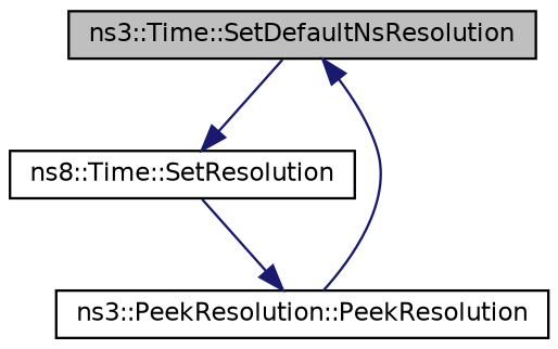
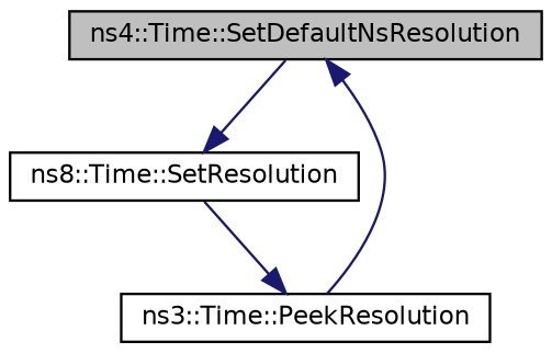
  digraph {
    rankdir=TB
    node [color=black fillcolor=white fontname=Helvetica fontsize=10 shape=record style=filled]
    edge [color=midnightblue fontname=Helvetica fontsize=10 labelfontname=Helvetica labelfontsize=10 style=solid]
-   n1 [fillcolor=grey75 fontcolor=black height=0.2 label="ns3::Time::SetDefaultNsResolution" width=0.4]
+   n1 [fillcolor=grey75 fontcolor=black height=0.2 label="ns4::Time::SetDefaultNsResolution" width=0.4]
    n2 [height=0.2 label="ns8::Time::SetResolution" width=0.4]
-   n3 [height=0.2 label="ns3::PeekResolution::PeekResolution" width=0.4]
+   n3 [height=0.2 label="ns3::Time::PeekResolution" width=0.4]
    n1 -> n2
    n2 -> n3
    n3 -> n1
  }
